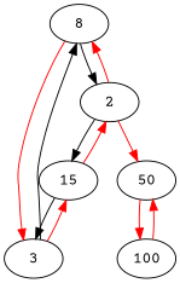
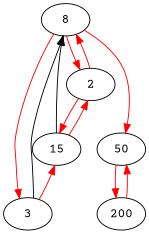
  digraph {
    fontname="Courier Prime"
    rankdir=TB
    node [fontname="Courier Prime"]
    edge [color=red fontname="Courier Prime"]
    n1 [label=8]
    2
    3
    n4 [label=15]
    50
-   100
-   n1 -> 2 [color=black]
+   100 [label=200]
+   n1 -> 2
    n1 -> 3
    2 -> n1
-   2 -> n4 [color=""]
-   2 -> 50
+   2 -> n4
+   n1 -> 50
    3 -> n1 [color=""]
    3 -> n4
    n4 -> 2
-   n4 -> 3 [color=""]
+   n4 -> n1 [color=""]
    50 -> 100
    100 -> 50
  }
